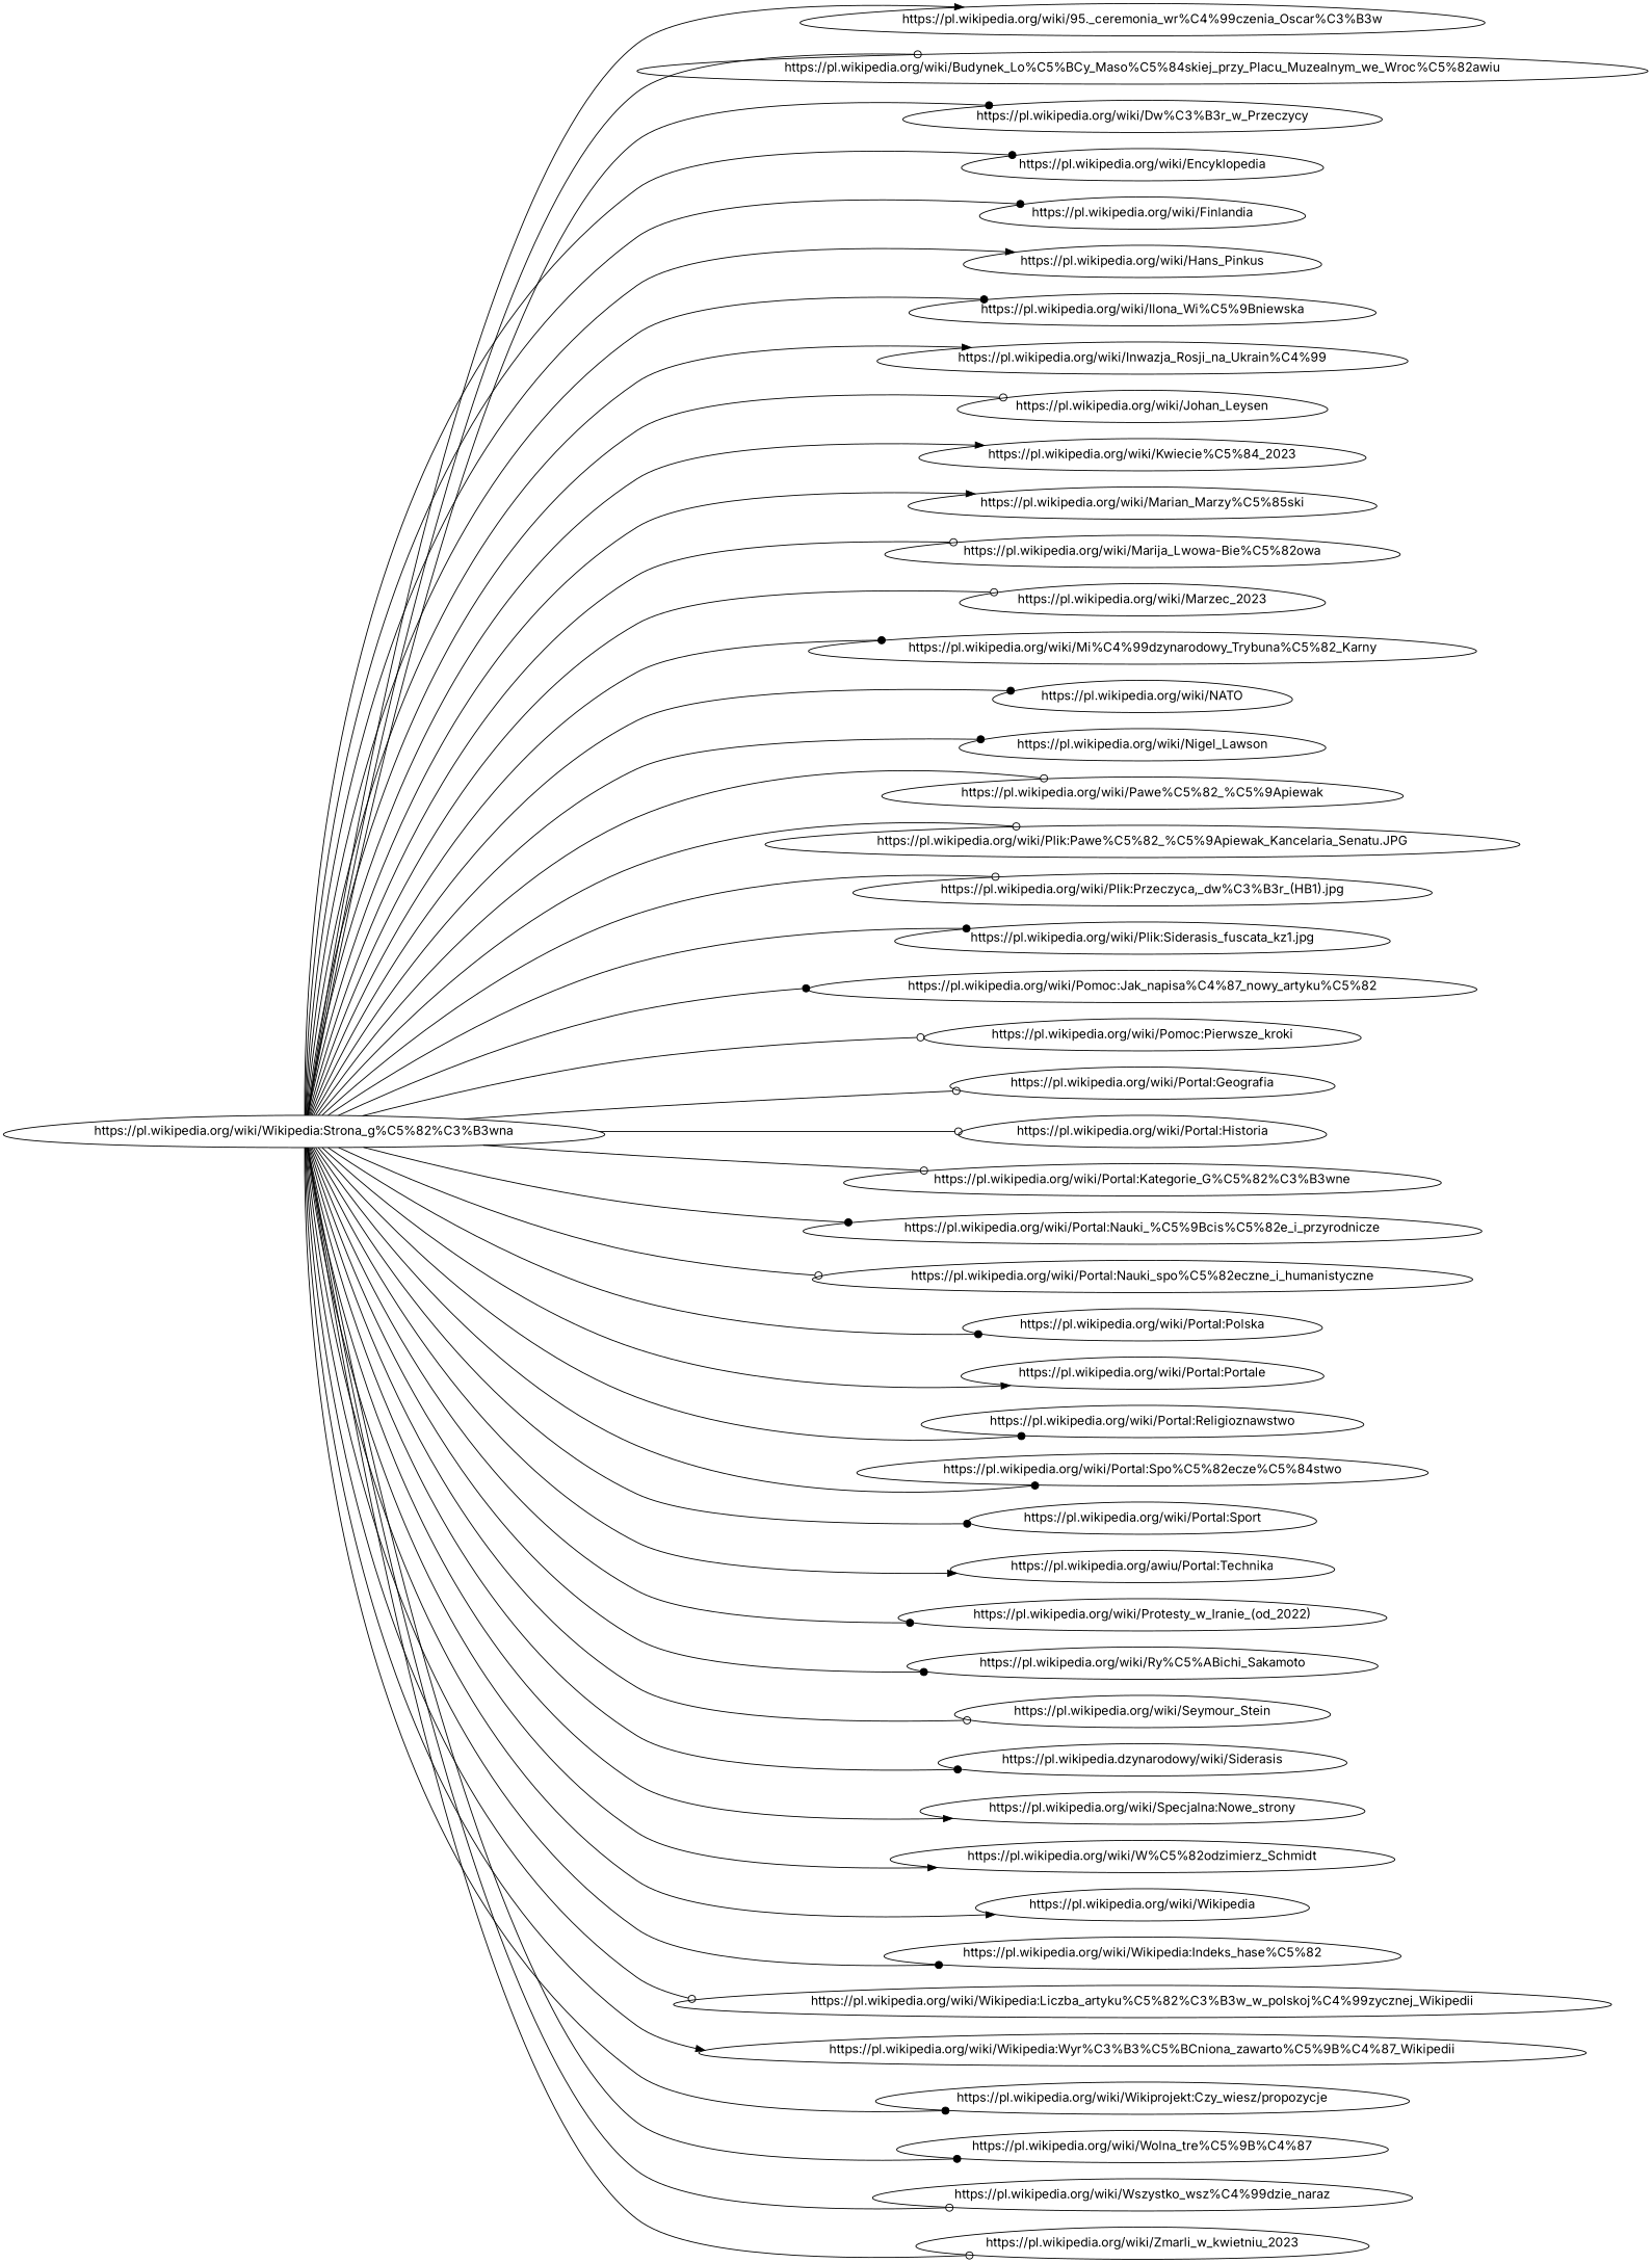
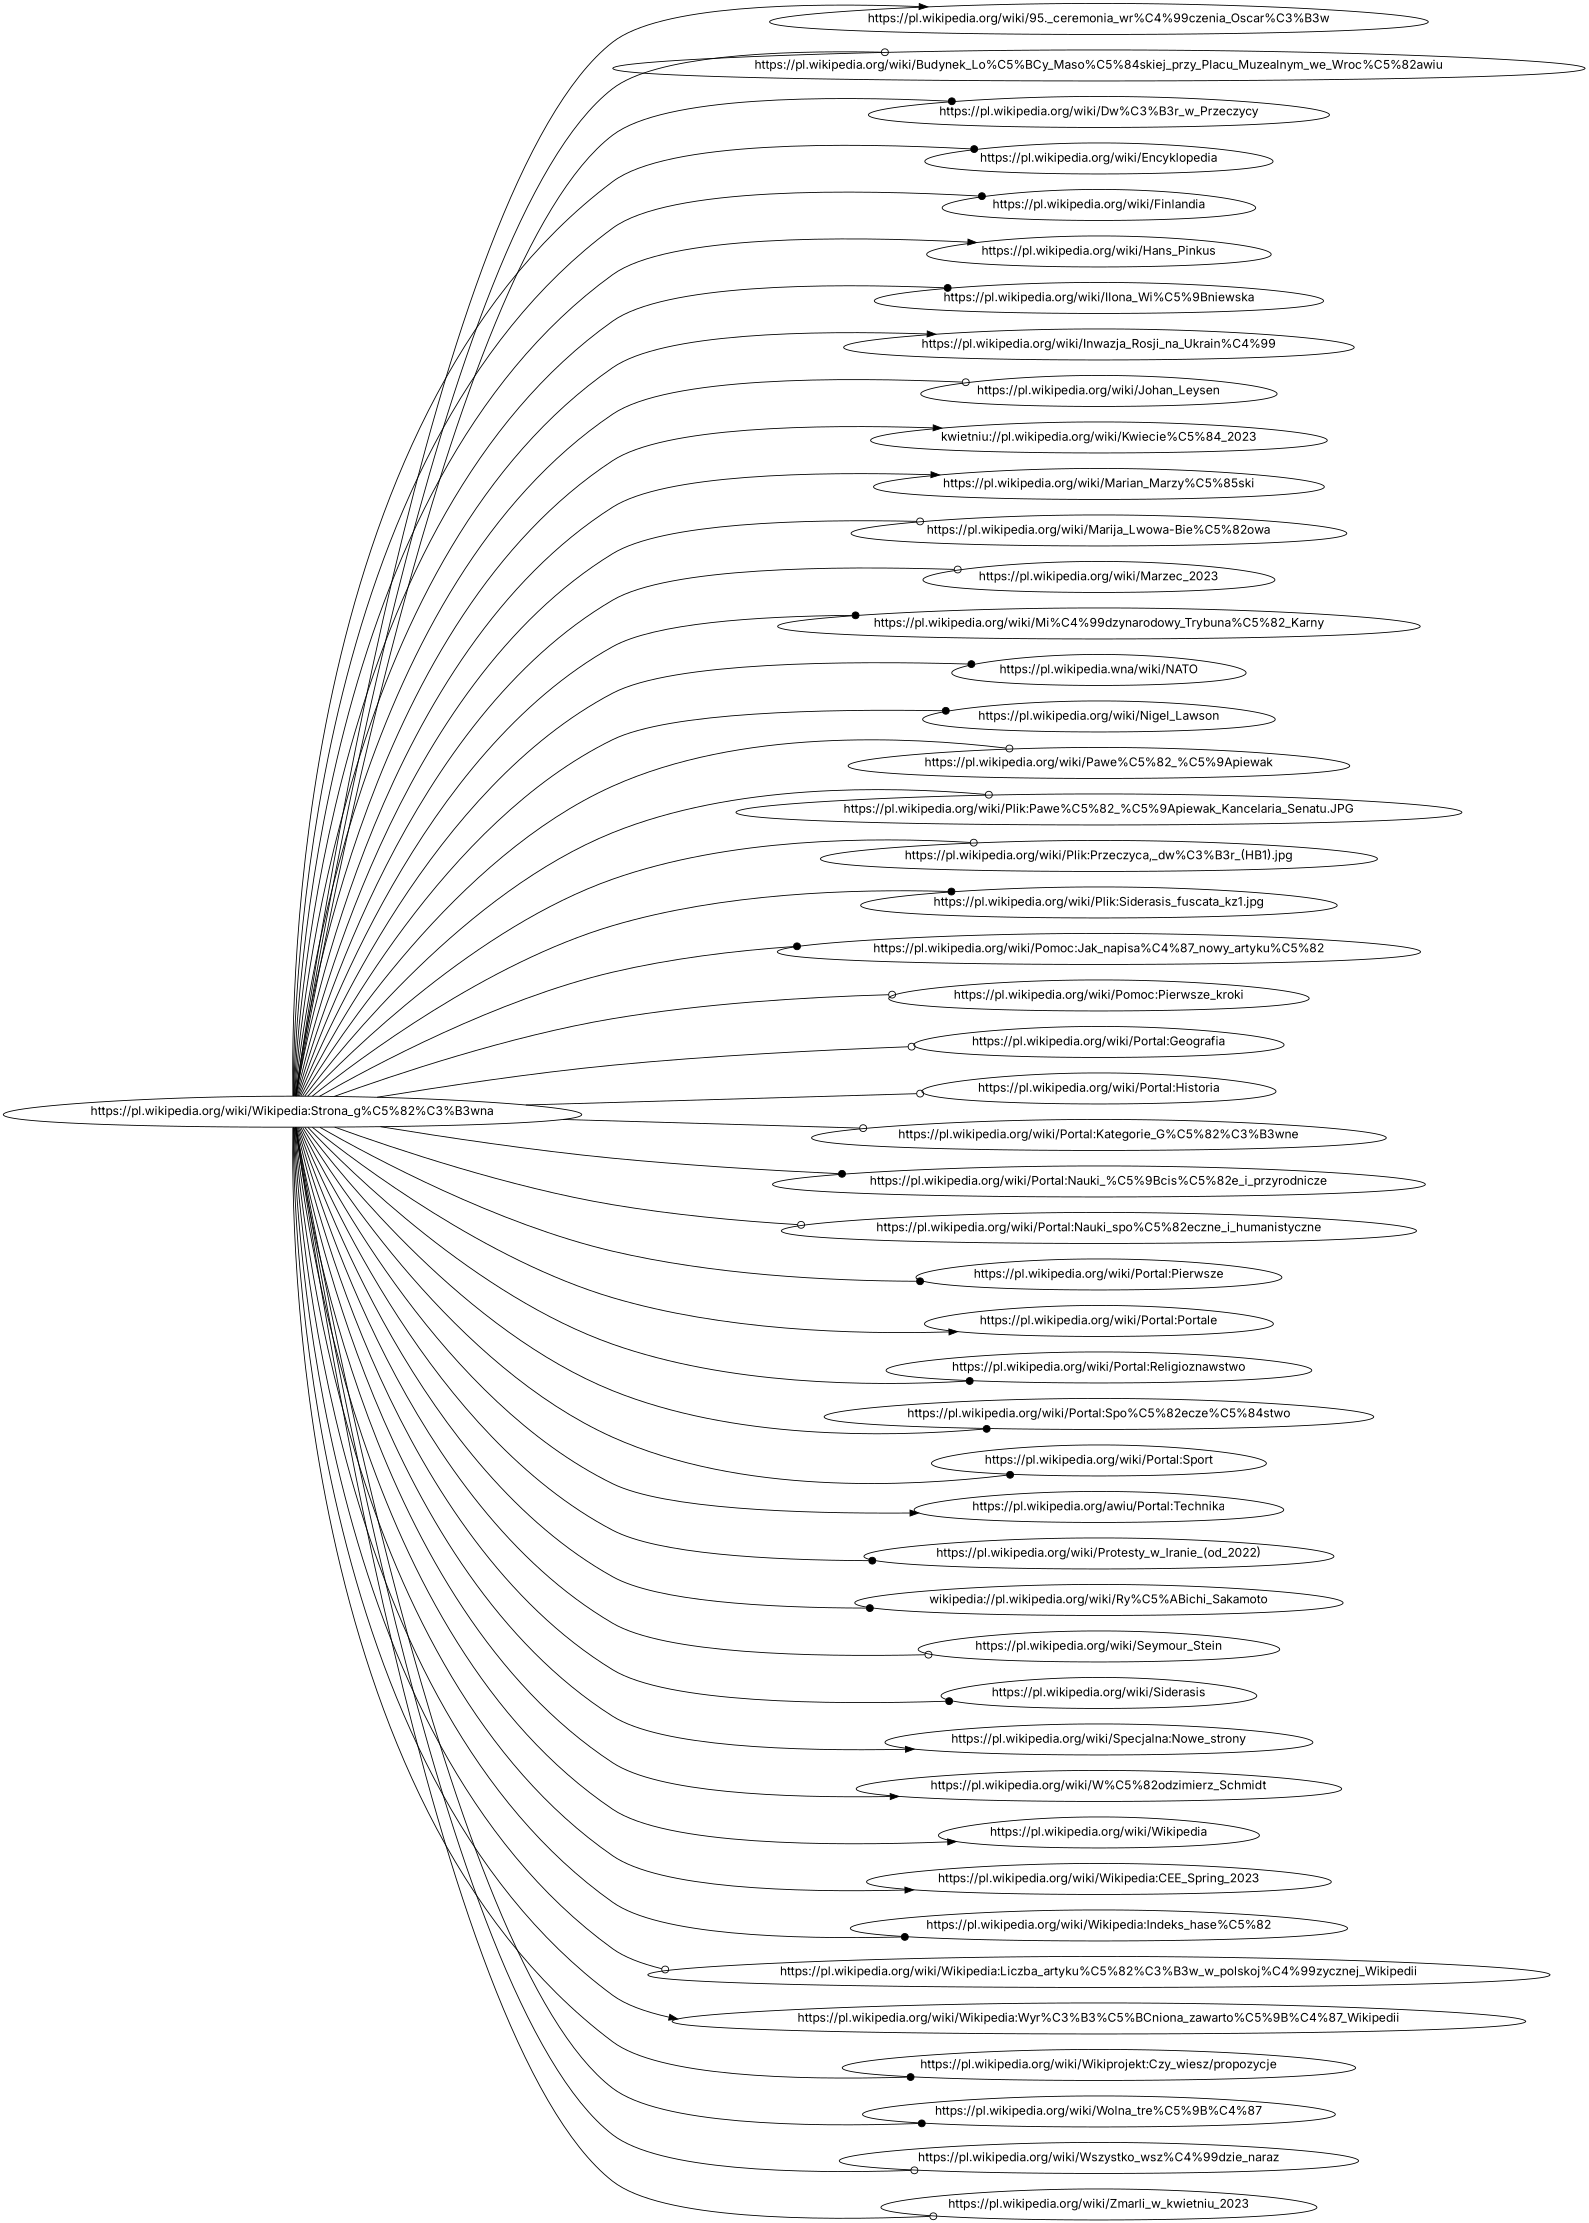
  digraph {
    fontname=Inter
    rankdir=LR
    node [fontname=Inter shape=egg]
    edge [arrowhead=dot fontname=Inter]
    n1 [label="https://pl.wikipedia.org/wiki/Wikipedia:Strona_g%C5%82%C3%B3wna"]
    n2 [label="https://pl.wikipedia.org/wiki/95._ceremonia_wr%C4%99czenia_Oscar%C3%B3w"]
    n3 [label="https://pl.wikipedia.org/wiki/Budynek_Lo%C5%BCy_Maso%C5%84skiej_przy_Placu_Muzealnym_we_Wroc%C5%82awiu"]
    n4 [label="https://pl.wikipedia.org/wiki/Dw%C3%B3r_w_Przeczycy"]
    n5 [label="https://pl.wikipedia.org/wiki/Encyklopedia"]
    n6 [label="https://pl.wikipedia.org/wiki/Finlandia"]
    n7 [label="https://pl.wikipedia.org/wiki/Hans_Pinkus"]
    n8 [label="https://pl.wikipedia.org/wiki/Ilona_Wi%C5%9Bniewska"]
    n9 [label="https://pl.wikipedia.org/wiki/Inwazja_Rosji_na_Ukrain%C4%99"]
    n10 [label="https://pl.wikipedia.org/wiki/Johan_Leysen"]
-   n11 [label="https://pl.wikipedia.org/wiki/Kwiecie%C5%84_2023"]
+   n11 [label="kwietniu://pl.wikipedia.org/wiki/Kwiecie%C5%84_2023"]
    n12 [label="https://pl.wikipedia.org/wiki/Marian_Marzy%C5%85ski"]
    n13 [label="https://pl.wikipedia.org/wiki/Marija_Lwowa-Bie%C5%82owa"]
    n14 [label="https://pl.wikipedia.org/wiki/Marzec_2023"]
    n15 [label="https://pl.wikipedia.org/wiki/Mi%C4%99dzynarodowy_Trybuna%C5%82_Karny"]
-   n16 [label="https://pl.wikipedia.org/wiki/NATO"]
+   n16 [label="https://pl.wikipedia.wna/wiki/NATO"]
    n17 [label="https://pl.wikipedia.org/wiki/Nigel_Lawson"]
    n18 [label="https://pl.wikipedia.org/wiki/Pawe%C5%82_%C5%9Apiewak"]
    n19 [label="https://pl.wikipedia.org/wiki/Plik:Pawe%C5%82_%C5%9Apiewak_Kancelaria_Senatu.JPG"]
    n20 [label="https://pl.wikipedia.org/wiki/Plik:Przeczyca,_dw%C3%B3r_(HB1).jpg"]
    n21 [label="https://pl.wikipedia.org/wiki/Plik:Siderasis_fuscata_kz1.jpg"]
    n22 [label="https://pl.wikipedia.org/wiki/Pomoc:Jak_napisa%C4%87_nowy_artyku%C5%82"]
    n23 [label="https://pl.wikipedia.org/wiki/Pomoc:Pierwsze_kroki"]
    n24 [label="https://pl.wikipedia.org/wiki/Portal:Geografia"]
    n25 [label="https://pl.wikipedia.org/wiki/Portal:Historia"]
    n26 [label="https://pl.wikipedia.org/wiki/Portal:Kategorie_G%C5%82%C3%B3wne"]
    n27 [label="https://pl.wikipedia.org/wiki/Portal:Nauki_%C5%9Bcis%C5%82e_i_przyrodnicze"]
    n28 [label="https://pl.wikipedia.org/wiki/Portal:Nauki_spo%C5%82eczne_i_humanistyczne"]
-   n29 [label="https://pl.wikipedia.org/wiki/Portal:Polska"]
+   n29 [label="https://pl.wikipedia.org/wiki/Portal:Pierwsze"]
    n30 [label="https://pl.wikipedia.org/wiki/Portal:Portale"]
    n31 [label="https://pl.wikipedia.org/wiki/Portal:Religioznawstwo"]
    n32 [label="https://pl.wikipedia.org/wiki/Portal:Spo%C5%82ecze%C5%84stwo"]
    n33 [label="https://pl.wikipedia.org/wiki/Portal:Sport"]
    n34 [label="https://pl.wikipedia.org/awiu/Portal:Technika"]
    n35 [label="https://pl.wikipedia.org/wiki/Protesty_w_Iranie_(od_2022)"]
-   n36 [label="https://pl.wikipedia.org/wiki/Ry%C5%ABichi_Sakamoto"]
+   n36 [label="wikipedia://pl.wikipedia.org/wiki/Ry%C5%ABichi_Sakamoto"]
    n37 [label="https://pl.wikipedia.org/wiki/Seymour_Stein"]
-   n38 [label="https://pl.wikipedia.dzynarodowy/wiki/Siderasis"]
+   n38 [label="https://pl.wikipedia.org/wiki/Siderasis"]
    n39 [label="https://pl.wikipedia.org/wiki/Specjalna:Nowe_strony"]
    n40 [label="https://pl.wikipedia.org/wiki/W%C5%82odzimierz_Schmidt"]
    n41 [label="https://pl.wikipedia.org/wiki/Wikipedia"]
+   n42 [label="https://pl.wikipedia.org/wiki/Wikipedia:CEE_Spring_2023"]
    n43 [label="https://pl.wikipedia.org/wiki/Wikipedia:Indeks_hase%C5%82"]
    n44 [label="https://pl.wikipedia.org/wiki/Wikipedia:Liczba_artyku%C5%82%C3%B3w_w_polskoj%C4%99zycznej_Wikipedii"]
    n45 [label="https://pl.wikipedia.org/wiki/Wikipedia:Wyr%C3%B3%C5%BCniona_zawarto%C5%9B%C4%87_Wikipedii"]
    n46 [label="https://pl.wikipedia.org/wiki/Wikiprojekt:Czy_wiesz/propozycje"]
    n47 [label="https://pl.wikipedia.org/wiki/Wolna_tre%C5%9B%C4%87"]
    n48 [label="https://pl.wikipedia.org/wiki/Wszystko_wsz%C4%99dzie_naraz"]
    n49 [label="https://pl.wikipedia.org/wiki/Zmarli_w_kwietniu_2023"]
    n1 -> n2 [arrowhead=normal]
    n1 -> n3 [arrowhead=odot]
    n1 -> n4
    n1 -> n5
    n1 -> n6
    n1 -> n7 [arrowhead=normal]
    n1 -> n8
    n1 -> n9 [arrowhead=normal]
    n1 -> n10 [arrowhead=odot]
    n1 -> n11 [arrowhead=normal]
    n1 -> n12 [arrowhead=normal]
    n1 -> n13 [arrowhead=odot]
    n1 -> n14 [arrowhead=odot]
    n1 -> n15
    n1 -> n16
    n1 -> n17
    n1 -> n18 [arrowhead=odot]
    n1 -> n19 [arrowhead=odot]
    n1 -> n20 [arrowhead=odot]
    n1 -> n21
    n1 -> n22
    n1 -> n23 [arrowhead=odot]
    n1 -> n24 [arrowhead=odot]
    n1 -> n25 [arrowhead=odot]
    n1 -> n26 [arrowhead=odot]
    n1 -> n27
    n1 -> n28 [arrowhead=odot]
    n1 -> n29
    n1 -> n30 [arrowhead=normal]
    n1 -> n31
    n1 -> n32
    n1 -> n33
    n1 -> n34 [arrowhead=normal]
    n1 -> n35
    n1 -> n36
    n1 -> n37 [arrowhead=odot]
    n1 -> n38
    n1 -> n39 [arrowhead=normal]
    n1 -> n40 [arrowhead=normal]
    n1 -> n41 [arrowhead=normal]
+   n1 -> n42 [arrowhead=normal]
    n1 -> n43
    n1 -> n44 [arrowhead=odot]
    n1 -> n45 [arrowhead=normal]
    n1 -> n46
    n1 -> n47
    n1 -> n48 [arrowhead=odot]
    n1 -> n49 [arrowhead=odot]
  }
